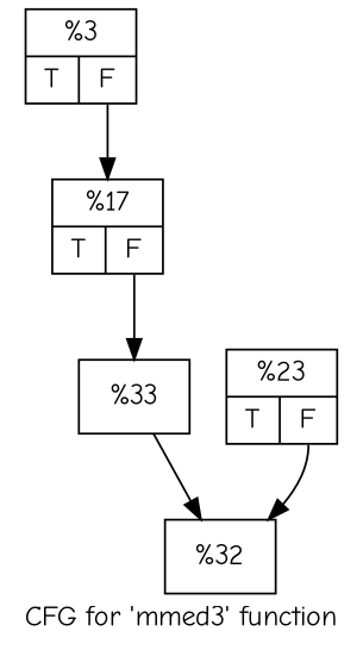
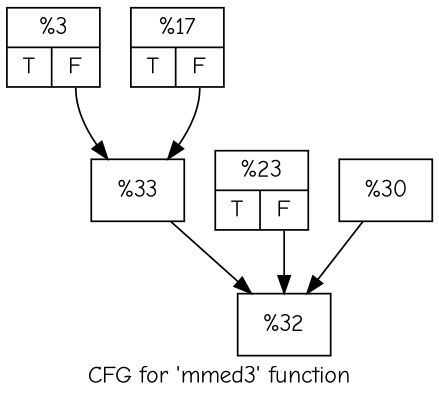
  digraph {
    fontname="Comic Neue"
    label="CFG for 'mmed3' function"
    node [fontname="Comic Neue" shape=record]
    edge [fontname="Comic Neue" tailport=s1]
    n1 [label="{%3|{<s0>T|<s1>F}}"]
    n2 [label="{%17|{<s0>T|<s1>F}}"]
    n3 [label="{%33}"]
    n4 [label="{%23|{<s0>T|<s1>F}}"]
    n5 [label="{%32}"]
-   n1 -> n2
+   n6 [label="{%30}"]
+   n1 -> n3
    n2 -> n3
    n3 -> n5 [tailport=""]
    n4 -> n5
+   n6 -> n5 [tailport=""]
  }
